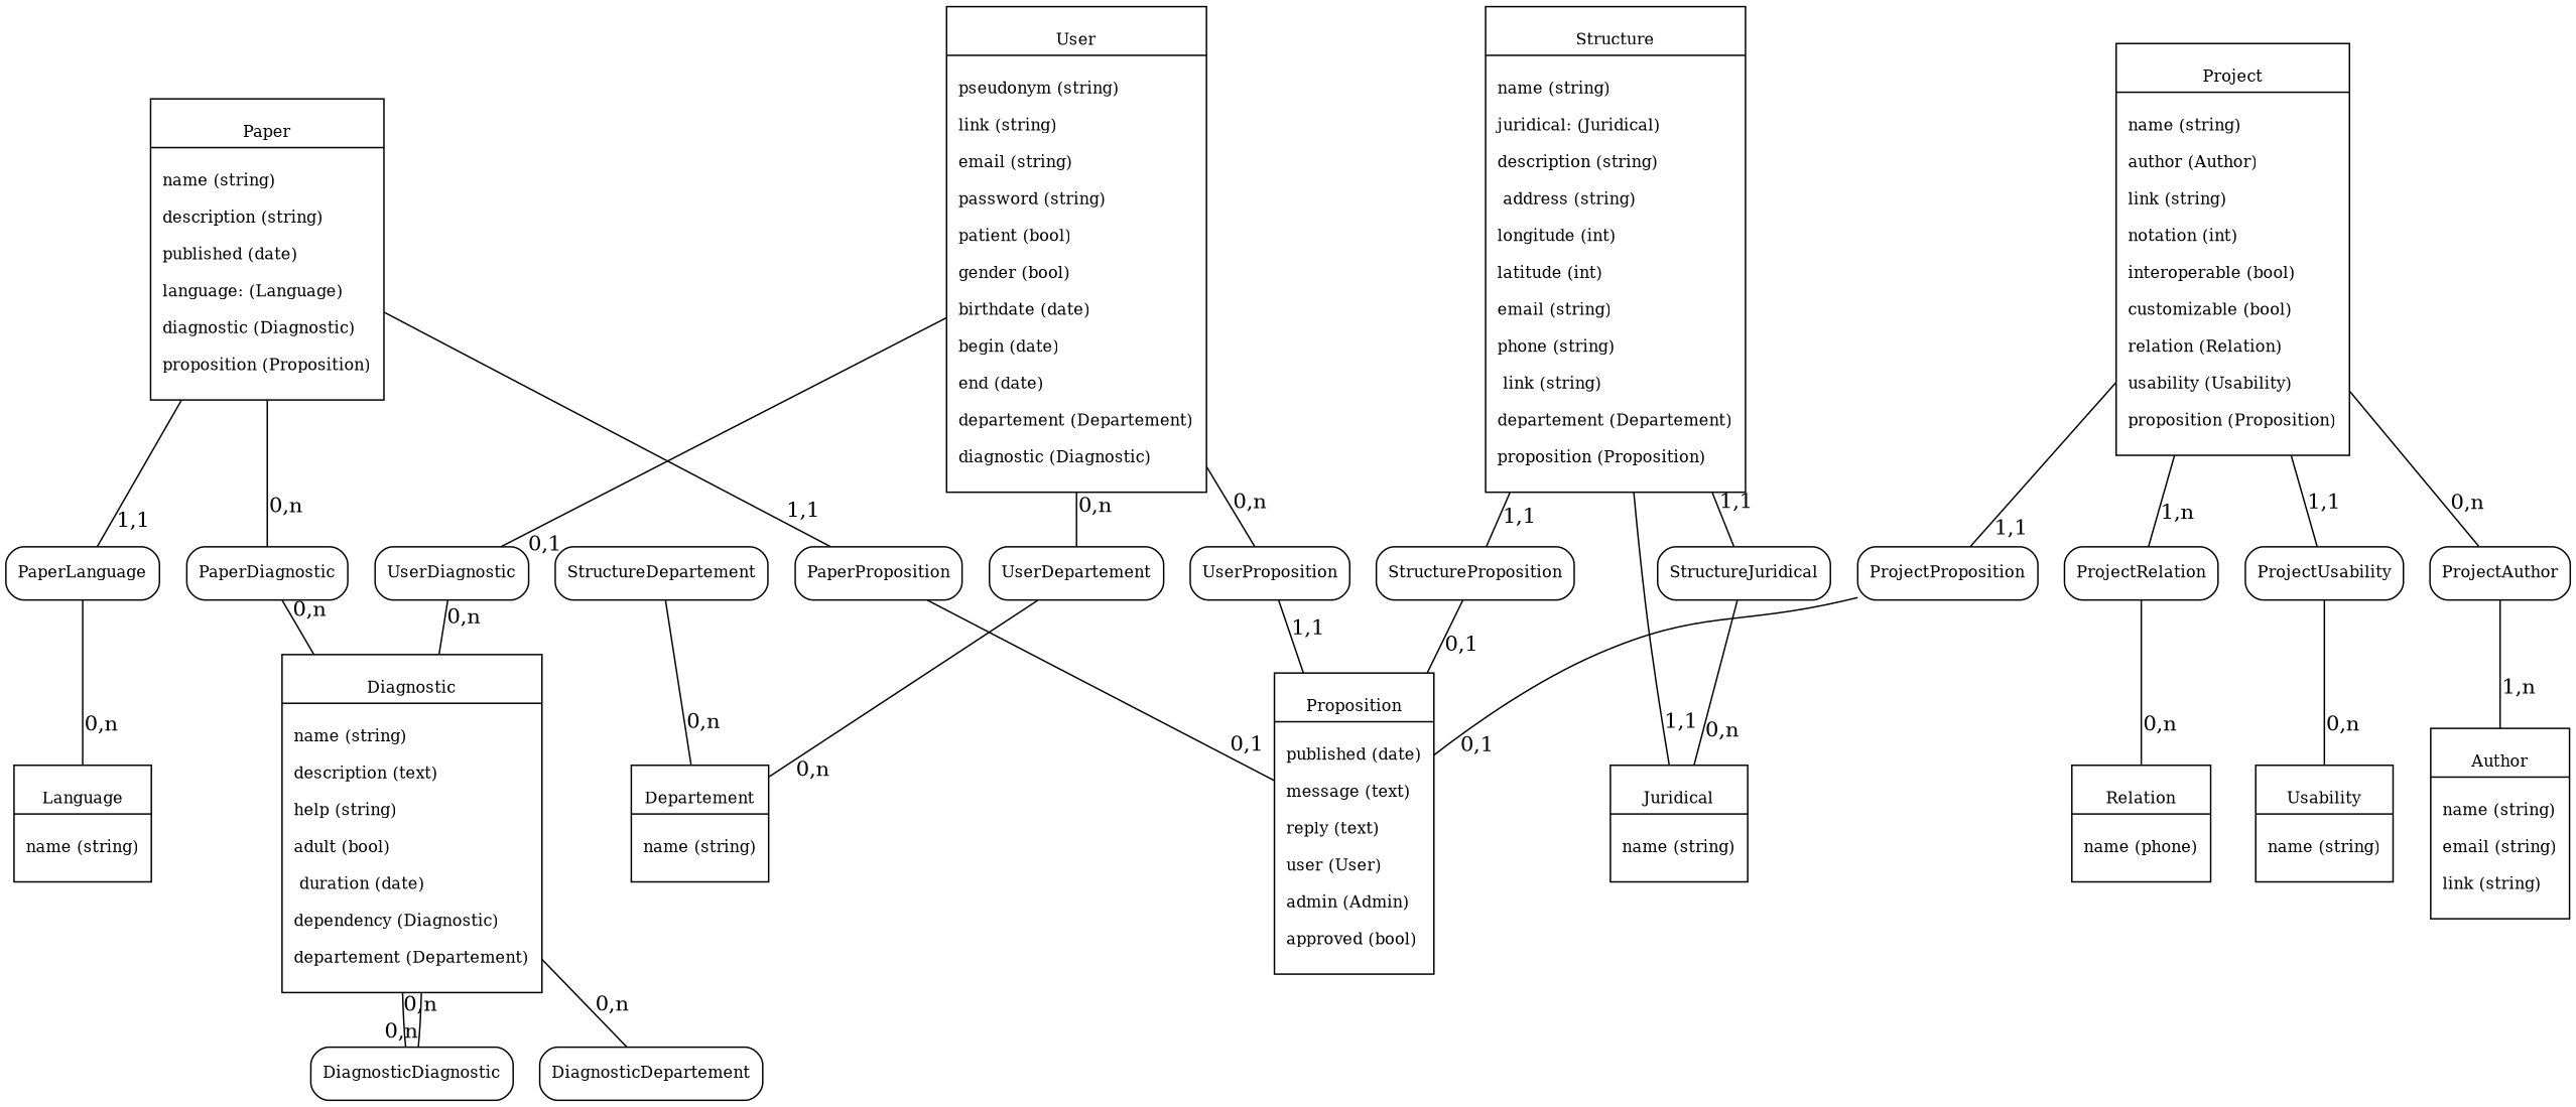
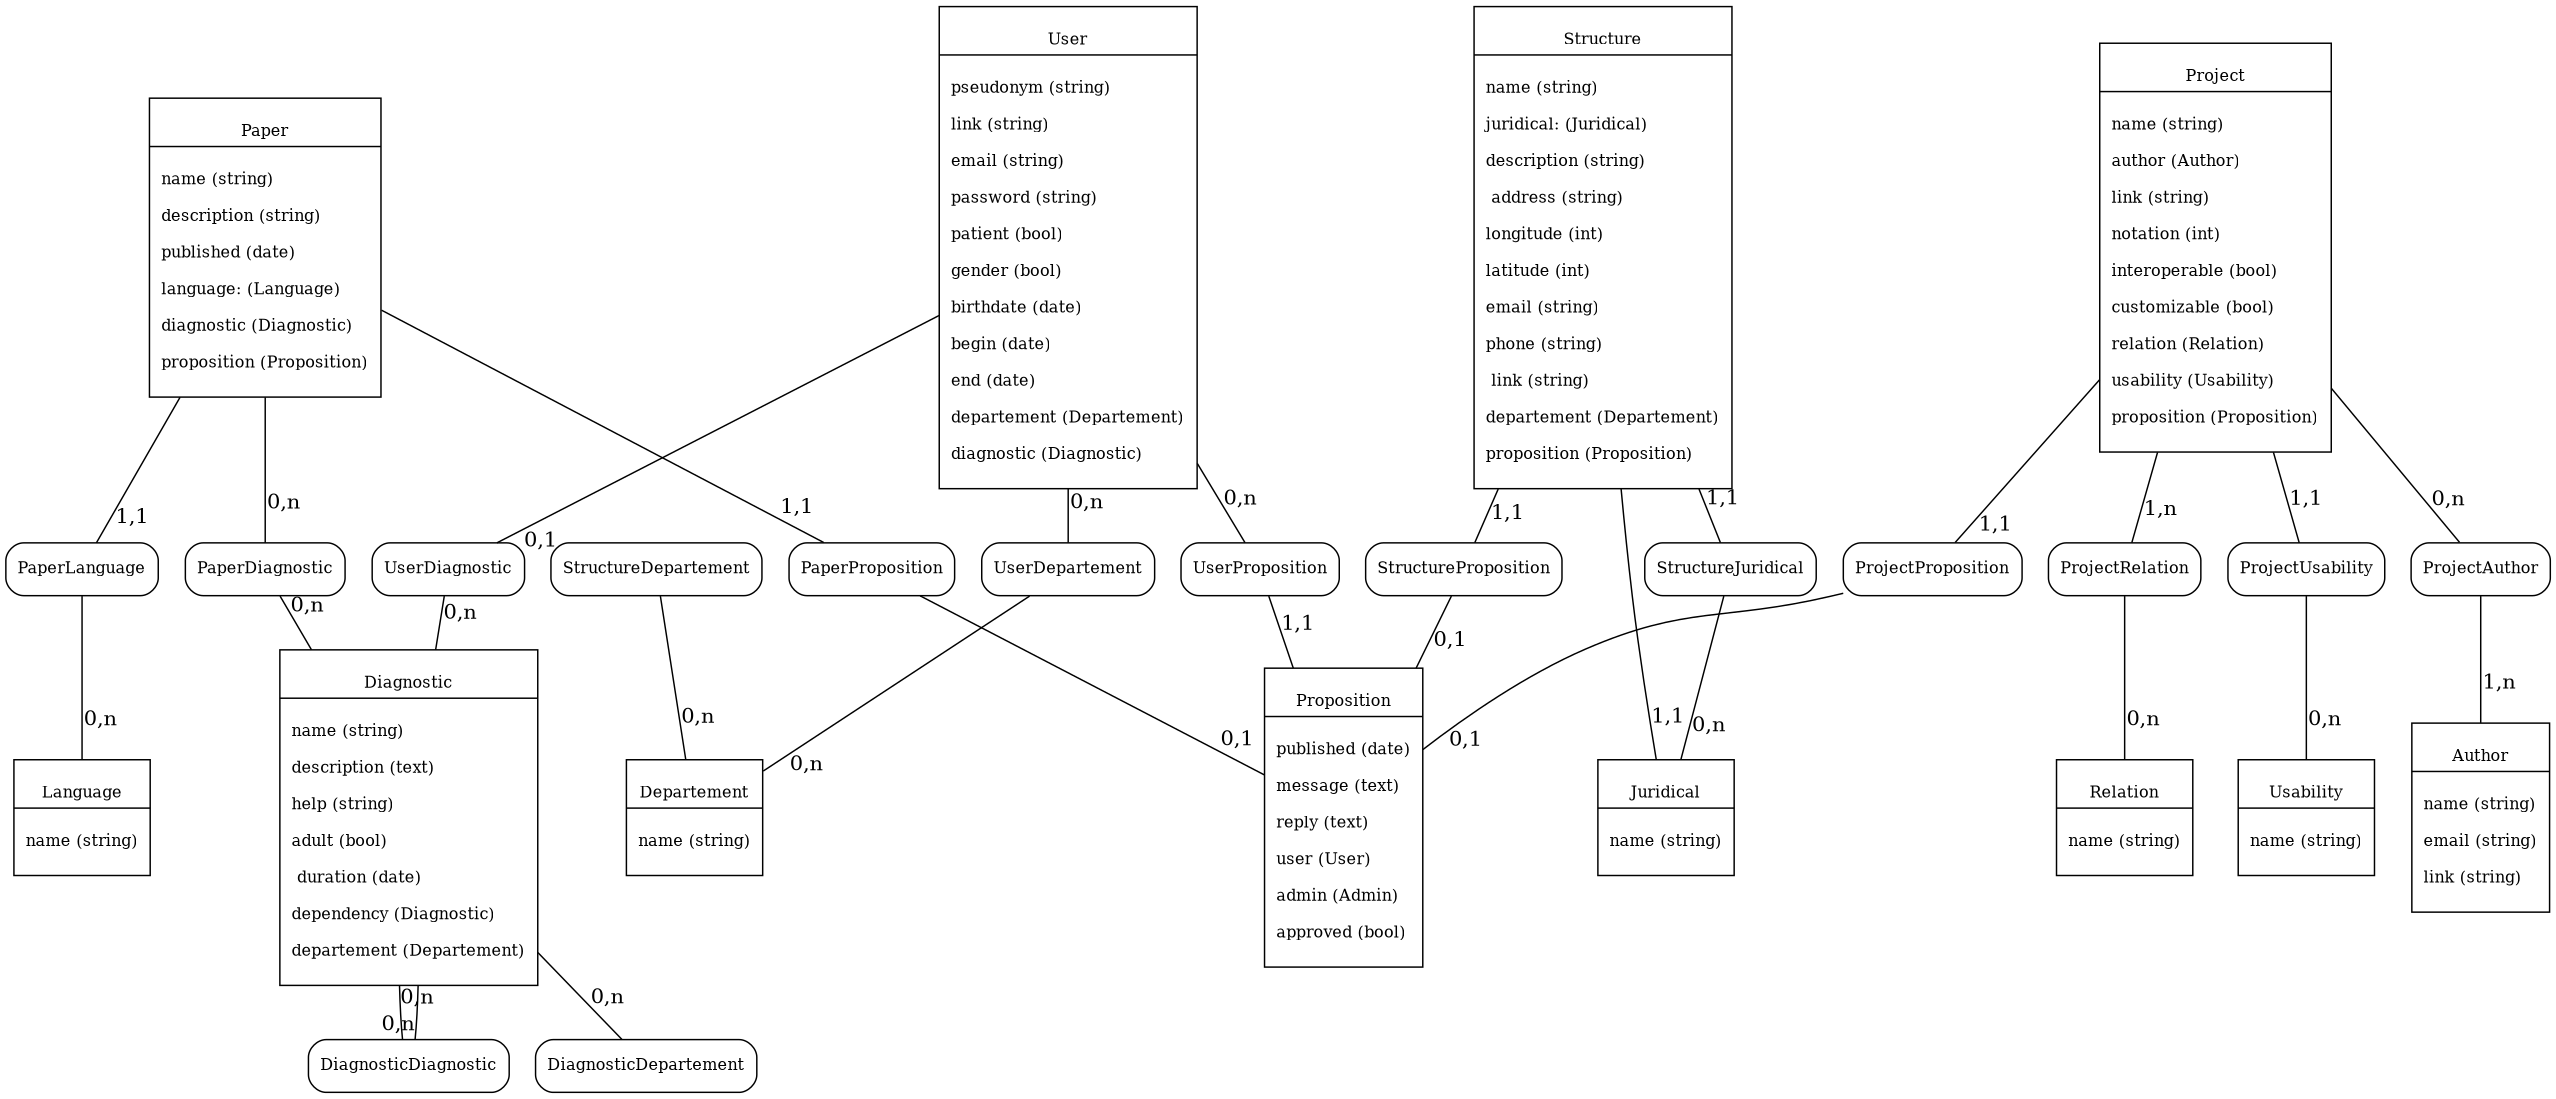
  graph {
    splines=true
    node [fontsize=11 shape=Mrecord]
    edge [headlabel="0,n" labeldistance=3]
    n1 [label="{\n		Paper\n			|\n				name (string)\l\n				description (string)\l\n				published (date)\l\n				language: (Language)\l\n				diagnostic (Diagnostic)\l\n				proposition (Proposition)\l\n	}" shape=record]
    n2 [label="{PaperDiagnostic}"]
    n3 [label="{PaperProposition}"]
    n4 [label="{PaperLanguage}"]
    n5 [label="{\n		Diagnostic\n			|\n				name (string)\l\n				description (text)\l\n				help (string)\l\n				adult (bool)\l\n                                duration (date)\l\n				dependency (Diagnostic)\l\n				departement (Departement)\l\n	}" shape=record]
    n6 [label="{\n		Proposition\n			|\n				published (date)\l\n				message (text)\l\n				reply (text)\l\n				user (User)\l\n				admin (Admin)\l\n				approved (bool)\l\n	}" shape=record]
    n7 [label="{\n		Language\n			|\n				name (string)\l\n	}" shape=record]
    n8 [label="{\n		Structure\n		  |\n				name (string)\l\n				juridical: (Juridical)\l\n				description (string)\l\n                address (string)\l\n				longitude (int)\l\n				latitude (int)\l\n				email (string)\l\n				phone (string)\l\n                link (string)\l\n				departement (Departement)\l\n				proposition (Proposition)\l\n	}" shape=record]
    n9 [label="{StructureJuridical}"]
    n10 [label="{StructureProposition}"]
    n11 [label="{\n		Juridical\n		  |\n				name (string)\l\n	}" shape=record]
    n12 [label="{StructureDepartement}"]
    n13 [label="{\n		Departement\n		  |\n				name (string)\l\n	}" shape=record]
    n14 [label="{\n		Project\n		  |\n				name (string)\l\n				author (Author)\l\n				link (string)\l\n				notation (int)\l\n				interoperable (bool)\l\n				customizable (bool)\l\n				relation (Relation)\l\n				usability (Usability)\l\n				proposition (Proposition)\l\n	}" shape=record]
    n15 [label="{ProjectRelation}"]
    n16 [label="{ProjectUsability}"]
    n17 [label="{ProjectProposition}"]
    n18 [label="{ProjectAuthor}"]
-   n19 [label="{\n		Relation\n			|\n				name (phone)\l\n	}" shape=record]
+   n19 [label="{\n		Relation\n			|\n				name (string)\l\n	}" shape=record]
    n20 [label="{\n		Usability\n			|\n				name (string)\l\n	}" shape=record]
    n21 [label="{\n		Author\n			|\n				name (string)\l\n				email (string)\l\n				link (string)\l\n	}" shape=record]
    n22 [label="{DiagnosticDiagnostic}"]
    n23 [label="{DiagnosticDepartement}"]
    n24 [label="{\n		User\n			|\n				pseudonym (string)\l\n				link (string)\l\n				email (string)\l\n				password (string)\l\n				patient (bool)\l\n				gender (bool)\l\n				birthdate (date)\l\n				begin (date)\l\n				end (date)\l\n				departement (Departement)\l\n				diagnostic (Diagnostic)\l\n	}" shape=record]
    n25 [label="{UserDepartement}"]
    n26 [label="{UserDiagnostic}"]
    n27 [label="{UserProposition}"]
    n1 -- n2
    n1 -- n3 [headlabel="1,1"]
    n1 -- n4 [headlabel="1,1"]
    n2 -- n5
    n3 -- n6 [headlabel="0,1"]
    n4 -- n7
    n5 -- n22
    n5 -- n23
    n8 -- n9 [headlabel="1,1"]
    n8 -- n10 [headlabel="1,1"]
    n8 -- n11 [headlabel="1,1"]
    n9 -- n11
    n10 -- n6 [headlabel="0,1"]
    n12 -- n13
    n14 -- n15 [headlabel="1,n"]
    n14 -- n16 [headlabel="1,1"]
    n14 -- n17 [headlabel="1,1"]
    n14 -- n18
    n15 -- n19
    n16 -- n20
    n17 -- n6 [headlabel="0,1"]
    n18 -- n21 [headlabel="1,n"]
    n22 -- n5
    n24 -- n25
    n24 -- n26 [headlabel="0,1"]
    n24 -- n27
    n25 -- n13
    n26 -- n5
    n27 -- n6 [headlabel="1,1"]
  }
